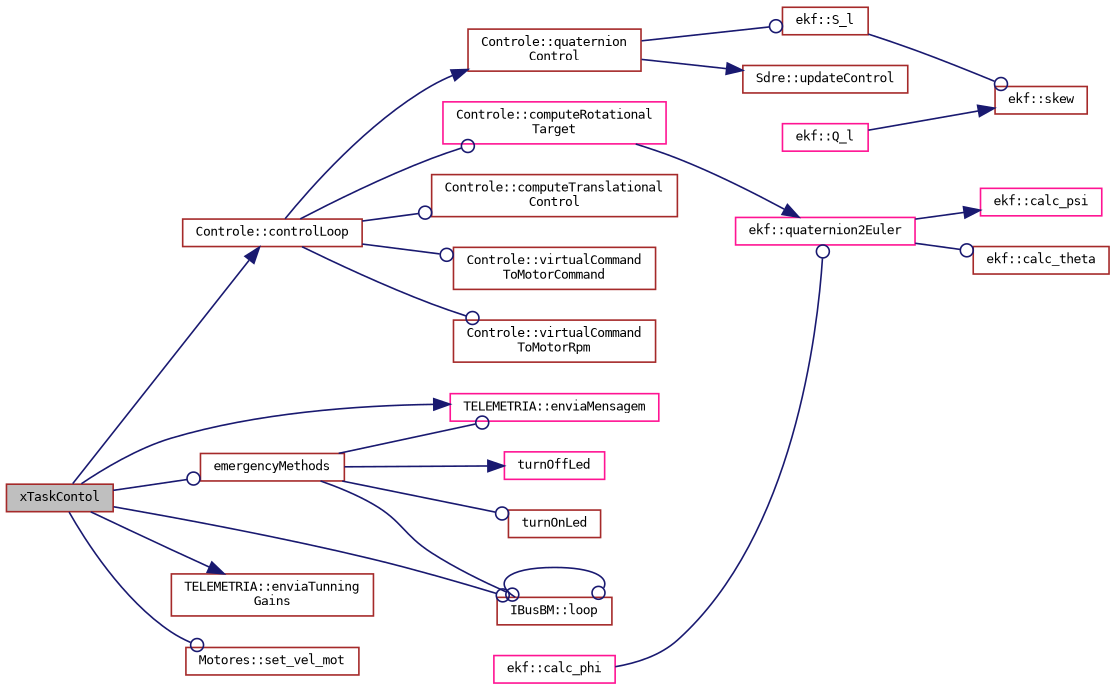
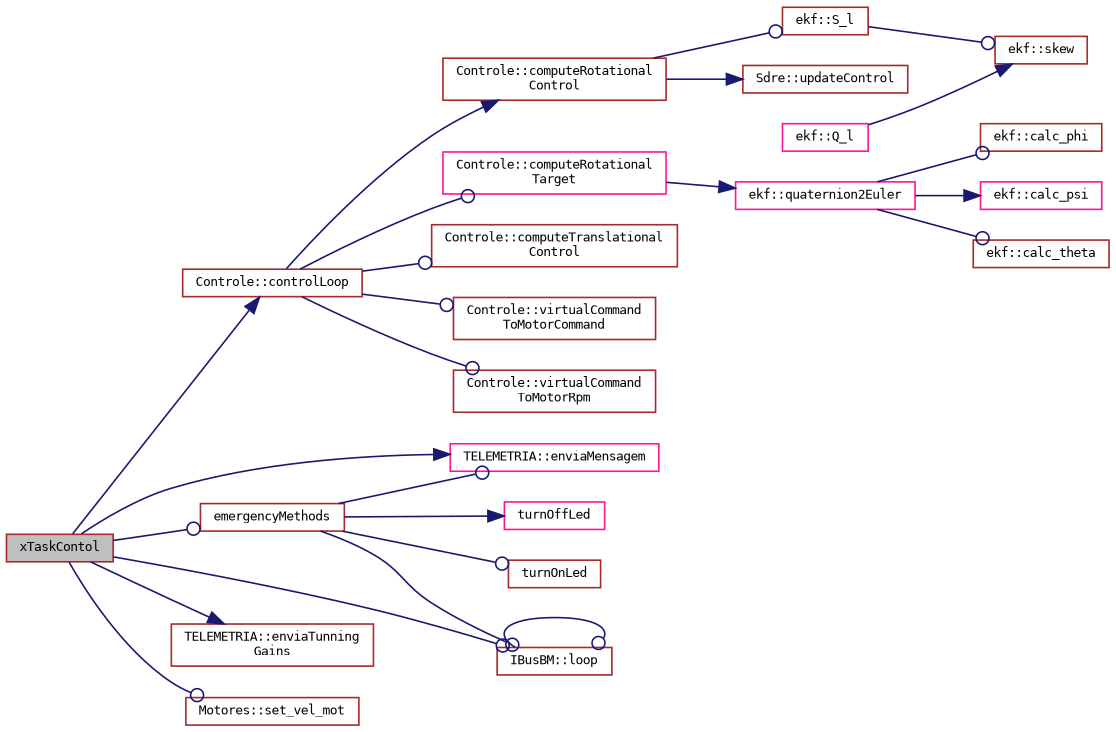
  digraph {
    rankdir=LR
    node [color=brown fontname=DejaVuSansMono fontsize=8 shape=record]
    edge [arrowhead=odot color=midnightblue fontname=DejaVuSansMono fontsize=8 labelfontname=DejaVuSansMono labelfontsize=8 style=solid]
    n1 [fillcolor=grey75 fontcolor=black height=0.2 label=xTaskContol style=filled width=0.4]
    n2 [height=0.2 label="Controle::controlLoop" width=0.4]
    n3 [height=0.2 label=emergencyMethods width=0.4]
    n4 [color=deeppink height=0.2 label="TELEMETRIA::enviaMensagem" width=0.4]
    n5 [height=0.2 label="IBusBM::loop" width=0.4]
    n6 [height=0.2 label="TELEMETRIA::enviaTunning\lGains" width=0.4]
    n7 [height=0.2 label="Motores::set_vel_mot" width=0.4]
-   n8 [height=0.2 label="Controle::quaternion\lControl" width=0.4]
+   n8 [height=0.2 label="Controle::computeRotational\lControl" width=0.4]
    n9 [color=deeppink height=0.2 label="Controle::computeRotational\lTarget" width=0.4]
    n10 [height=0.2 label="Controle::computeTranslational\lControl" width=0.4]
    n11 [height=0.2 label="Controle::virtualCommand\lToMotorCommand" width=0.4]
    n12 [height=0.2 label="Controle::virtualCommand\lToMotorRpm" width=0.4]
    n13 [color=deeppink height=0.2 label=turnOffLed width=0.4]
    n14 [height=0.2 label=turnOnLed width=0.4]
    n15 [height=0.2 label="ekf::S_l" width=0.4]
    n16 [height=0.2 label="Sdre::updateControl" width=0.4]
    n17 [color=deeppink height=0.2 label="ekf::quaternion2Euler" width=0.4]
    n18 [height=0.2 label="ekf::skew" width=0.4]
    n19 [color=deeppink height=0.2 label="ekf::Q_l" width=0.4]
-   n20 [color=deeppink height=0.2 label="ekf::calc_phi" width=0.4]
+   n20 [height=0.2 label="ekf::calc_phi" width=0.4]
    n21 [color=deeppink height=0.2 label="ekf::calc_psi" width=0.4]
    n22 [height=0.2 label="ekf::calc_theta" width=0.4]
    n1 -> n2 [arrowhead=normal]
    n1 -> n3
    n1 -> n4 [arrowhead=normal]
    n1 -> n5
    n1 -> n6 [arrowhead=normal]
    n1 -> n7
    n2 -> n8 [arrowhead=normal]
    n2 -> n9
    n2 -> n10
    n2 -> n11
    n2 -> n12
    n3 -> n4
    n3 -> n5
    n3 -> n13 [arrowhead=normal]
    n3 -> n14
    n5 -> n5
    n8 -> n15
    n8 -> n16 [arrowhead=normal]
    n9 -> n17 [arrowhead=normal]
    n15 -> n18
-   n20 -> n17
+   n17 -> n20
    n17 -> n21 [arrowhead=normal]
    n17 -> n22
    n19 -> n18 [arrowhead=normal]
  }
